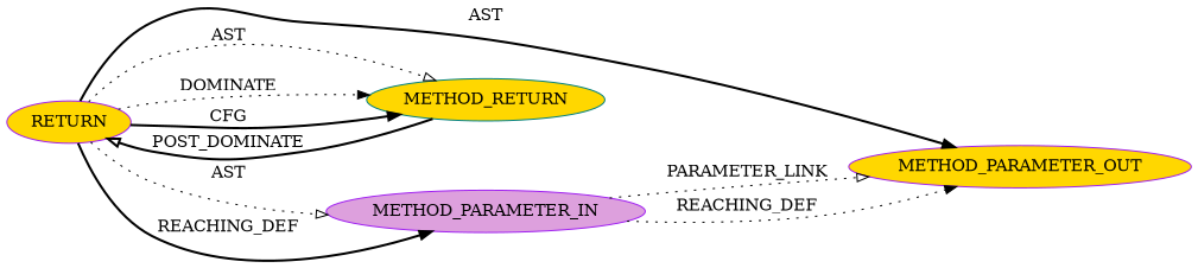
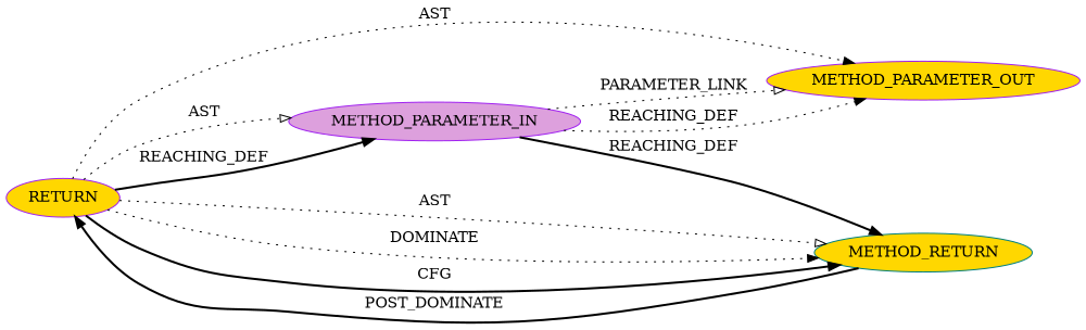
  digraph {
    fontname="DejaVu Serif"
    rankdir=LR
    node [CODE=p1 EVALUATION_STRATEGY=BY_VALUE NAME=p1 ORDER=1 TYPE_FULL_NAME=ANY color=purple fillcolor=gold fontname="DejaVu Serif" style=filled]
    edge [arrowhead=normal fontname="DejaVu Serif" style=dotted]
    n1 [INDEX=1 IS_VARIADIC=false label=METHOD_PARAMETER_OUT]
    n2 [AST_PARENT_FULL_NAME="<global>" AST_PARENT_TYPE=NAMESPACE_BLOCK CODE="<empty>" FILENAME="<empty>" FULL_NAME="<operator>.indirection" IS_EXTERNAL=true NAME="<operator>.indirection" ORDER=0 label=RETURN EVALUATION_STRATEGY="" TYPE_FULL_NAME=""]
    n3 [CODE=RET ORDER=2 color=teal label=METHOD_RETURN NAME=""]
    n4 [INDEX=1 IS_VARIADIC=false fillcolor=plum label=METHOD_PARAMETER_IN]
-   n2 -> n1 [label=AST style=bold]
+   n2 -> n1 [label=AST]
    n2 -> n3 [arrowhead=onormal label=AST]
    n2 -> n3 [label=DOMINATE]
    n2 -> n3 [label=CFG style=bold]
    n2 -> n4 [arrowhead=onormal label=AST]
    n2 -> n4 [label=REACHING_DEF style=bold]
-   n3 -> n2 [arrowhead=onormal label=POST_DOMINATE style=bold]
+   n3 -> n2 [label=POST_DOMINATE style=bold]
    n4 -> n1 [arrowhead=onormal label=PARAMETER_LINK]
    n4 -> n1 [VARIABLE=p1 label=REACHING_DEF]
+   n4 -> n3 [VARIABLE=p1 label=REACHING_DEF style=bold]
  }
